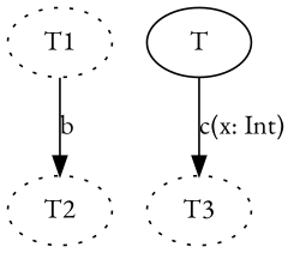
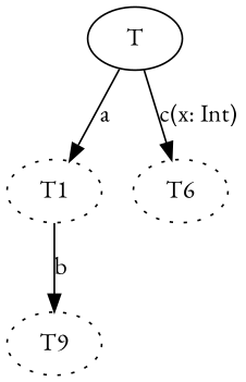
  digraph {
    fontname="EB Garamond"
    node [fontname="EB Garamond" style=dotted]
    edge [fontname="EB Garamond"]
    T1
-   T2
+   T2 [label=T9]
    T [style=""]
-   T3
+   T3 [label=T6]
    T1 -> T2 [label=b]
+   T -> T1 [label=a]
    T -> T3 [label="c(x: Int)"]
  }
